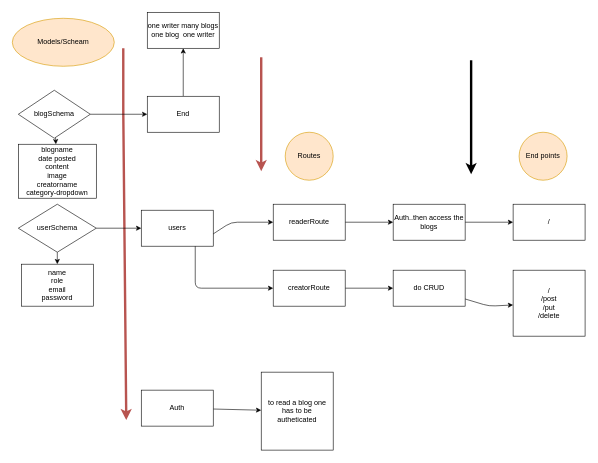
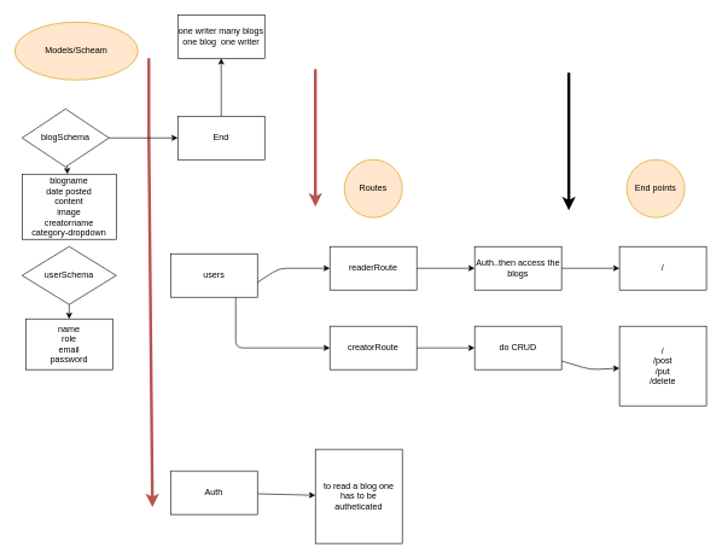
  <mxCell id="0" />
  <mxCell id="1" parent="0" />
  <mxCell id="2" value="" style="edgeStyle=none;html=1;" edge="1" parent="1" source="3" target="34"><mxGeometry relative="1" as="geometry" /></mxCell>
  <mxCell id="3" value="End" style="whiteSpace=wrap;html=1;" vertex="1" parent="1"><mxGeometry x="245" y="160" width="120" height="60" as="geometry" /></mxCell>
  <mxCell id="4" value="users" style="whiteSpace=wrap;html=1;" vertex="1" parent="1"><mxGeometry x="235" y="350" width="120" height="60" as="geometry" /></mxCell>
  <mxCell id="5" value="" style="edgeStyle=none;html=1;" edge="1" parent="1" source="6" target="16"><mxGeometry relative="1" as="geometry" /></mxCell>
  <mxCell id="6" value="creatorRoute" style="whiteSpace=wrap;html=1;" vertex="1" parent="1"><mxGeometry x="455" y="450" width="120" height="60" as="geometry" /></mxCell>
  <mxCell id="7" value="" style="edgeStyle=none;orthogonalLoop=1;jettySize=auto;html=1;entryX=0;entryY=0.5;entryDx=0;entryDy=0;" edge="1" target="9" parent="1"><mxGeometry width="80" relative="1" as="geometry"><mxPoint x="355" y="389.5" as="sourcePoint" /><mxPoint x="435" y="389.5" as="targetPoint" /><Array as="points"><mxPoint x="385" y="370" /></Array></mxGeometry></mxCell>
  <mxCell id="8" value="" style="edgeStyle=none;html=1;" edge="1" parent="1" source="9" target="14"><mxGeometry relative="1" as="geometry" /></mxCell>
  <mxCell id="9" value="readerRoute" style="whiteSpace=wrap;html=1;" vertex="1" parent="1"><mxGeometry x="455" y="340" width="120" height="60" as="geometry" /></mxCell>
  <mxCell id="10" value="" style="edgeStyle=none;orthogonalLoop=1;jettySize=auto;html=1;exitX=0.75;exitY=1;exitDx=0;exitDy=0;entryX=0;entryY=0.5;entryDx=0;entryDy=0;" edge="1" source="4" target="6" parent="1"><mxGeometry width="80" relative="1" as="geometry"><mxPoint x="335" y="479.5" as="sourcePoint" /><mxPoint x="415" y="479.5" as="targetPoint" /><Array as="points"><mxPoint x="325" y="480" /></Array></mxGeometry></mxCell>
  <mxCell id="11" value="" style="edgeStyle=none;html=1;" edge="1" parent="1" source="12" target="19"><mxGeometry relative="1" as="geometry" /></mxCell>
  <mxCell id="12" value="Auth" style="whiteSpace=wrap;html=1;" vertex="1" parent="1"><mxGeometry x="235" y="650" width="120" height="60" as="geometry" /></mxCell>
  <mxCell id="13" value="" style="edgeStyle=none;html=1;" edge="1" parent="1" source="14" target="18"><mxGeometry relative="1" as="geometry" /></mxCell>
  <mxCell id="14" value="Auth..then access the blogs" style="whiteSpace=wrap;html=1;" vertex="1" parent="1"><mxGeometry x="655" y="340" width="120" height="60" as="geometry" /></mxCell>
  <mxCell id="15" value="" style="edgeStyle=none;html=1;" edge="1" parent="1" source="16" target="17"><mxGeometry relative="1" as="geometry"><Array as="points"><mxPoint x="815" y="510" /></Array></mxGeometry></mxCell>
  <mxCell id="16" value="do CRUD" style="whiteSpace=wrap;html=1;" vertex="1" parent="1"><mxGeometry x="655" y="450" width="120" height="60" as="geometry" /></mxCell>
  <mxCell id="17" value="/&lt;div&gt;/post&lt;/div&gt;&lt;div&gt;/put&lt;/div&gt;&lt;div&gt;/delete&lt;/div&gt;" style="whiteSpace=wrap;html=1;" vertex="1" parent="1"><mxGeometry x="855" y="450" width="120" height="110" as="geometry" /></mxCell>
  <mxCell id="18" value="/" style="whiteSpace=wrap;html=1;" vertex="1" parent="1"><mxGeometry x="855" y="340" width="120" height="60" as="geometry" /></mxCell>
  <mxCell id="19" value="to read a blog one has to be autheticated" style="whiteSpace=wrap;html=1;" vertex="1" parent="1"><mxGeometry x="435" y="620" width="120" height="130" as="geometry" /></mxCell>
  <mxCell id="20" value="Routes" style="ellipse;whiteSpace=wrap;html=1;fillColor=#ffe6cc;strokeColor=#d79b00;" vertex="1" parent="1"><mxGeometry x="475" y="220" width="80" height="80" as="geometry" /></mxCell>
  <mxCell id="21" value="End points" style="ellipse;whiteSpace=wrap;html=1;fillColor=#ffe6cc;strokeColor=#d79b00;" vertex="1" parent="1"><mxGeometry x="865" y="220" width="80" height="80" as="geometry" /></mxCell>
  <mxCell id="22" value="" style="edgeStyle=none;orthogonalLoop=1;jettySize=auto;html=1;strokeWidth=4;" edge="1" parent="1"><mxGeometry width="80" relative="1" as="geometry"><mxPoint x="785" y="100" as="sourcePoint" /><mxPoint x="785" y="290" as="targetPoint" /><Array as="points" /></mxGeometry></mxCell>
  <mxCell id="23" value="" style="edgeStyle=none;orthogonalLoop=1;jettySize=auto;html=1;strokeWidth=4;fillColor=#f8cecc;strokeColor=#b85450;" edge="1" parent="1"><mxGeometry width="80" relative="1" as="geometry"><mxPoint x="435" y="95" as="sourcePoint" /><mxPoint x="435" y="285" as="targetPoint" /><Array as="points" /></mxGeometry></mxCell>
  <mxCell id="24" value="" style="edgeStyle=none;orthogonalLoop=1;jettySize=auto;html=1;strokeWidth=4;fillColor=#f8cecc;strokeColor=#b85450;" edge="1" parent="1"><mxGeometry width="80" relative="1" as="geometry"><mxPoint x="205" y="80" as="sourcePoint" /><mxPoint x="210" y="700" as="targetPoint" /><Array as="points"><mxPoint x="205" y="185" /></Array></mxGeometry></mxCell>
  <mxCell id="25" value="Models/Scheam" style="ellipse;whiteSpace=wrap;html=1;fillColor=#ffe6cc;strokeColor=#d79b00;" vertex="1" parent="1"><mxGeometry y="30" width="170" height="80" as="geometry" x="20" /></mxCell>
  <mxCell id="26" value="" style="edgeStyle=none;html=1;" edge="1" parent="1" source="27" target="29"><mxGeometry relative="1" as="geometry" /></mxCell>
  <mxCell id="27" value="blogSchema" style="rhombus;whiteSpace=wrap;html=1;" vertex="1" parent="1"><mxGeometry x="30" y="150" width="120" height="80" as="geometry" /></mxCell>
  <mxCell id="28" value="" style="edgeStyle=none;orthogonalLoop=1;jettySize=auto;html=1;entryX=0;entryY=0.5;entryDx=0;entryDy=0;exitX=1;exitY=0.5;exitDx=0;exitDy=0;" edge="1" parent="1" source="27" target="3"><mxGeometry width="80" relative="1" as="geometry"><mxPoint x="170" y="190" as="sourcePoint" /><mxPoint x="190" y="189.5" as="targetPoint" /><Array as="points" /></mxGeometry></mxCell>
  <mxCell id="29" value="blogname&lt;div&gt;date posted&lt;/div&gt;&lt;div&gt;content&lt;/div&gt;&lt;div&gt;image&lt;/div&gt;&lt;div&gt;creatorname&lt;/div&gt;&lt;div&gt;category-dropdown&lt;/div&gt;" style="whiteSpace=wrap;html=1;" vertex="1" parent="1"><mxGeometry x="30" y="240" width="130" height="90" as="geometry" /></mxCell>
  <mxCell id="30" value="" style="edgeStyle=none;html=1;" edge="1" parent="1" source="31" target="33"><mxGeometry relative="1" as="geometry" /></mxCell>
  <mxCell id="31" value="userSchema" style="rhombus;whiteSpace=wrap;html=1;" vertex="1" parent="1"><mxGeometry x="30" y="340" width="130" height="80" as="geometry" /></mxCell>
- <mxCell id="32" value="" style="edgeStyle=none;orthogonalLoop=1;jettySize=auto;html=1;exitX=1;exitY=0.5;exitDx=0;exitDy=0;entryX=0;entryY=0.5;entryDx=0;entryDy=0;" edge="1" parent="1" source="31" target="4"><mxGeometry width="80" relative="1" as="geometry"><mxPoint x="140" y="410" as="sourcePoint" /><mxPoint x="220" y="410" as="targetPoint" /><Array as="points" /></mxGeometry></mxCell>
  <mxCell id="33" value="name&lt;div&gt;&lt;div&gt;role&lt;/div&gt;&lt;div&gt;email&lt;/div&gt;&lt;/div&gt;&lt;div&gt;password&lt;/div&gt;" style="whiteSpace=wrap;html=1;" vertex="1" parent="1"><mxGeometry x="35" y="440" width="120" height="70" as="geometry" /></mxCell>
  <mxCell id="34" value="one writer many blogs&lt;div&gt;one blog&amp;nbsp; one writer&lt;/div&gt;" style="whiteSpace=wrap;html=1;" vertex="1" parent="1"><mxGeometry x="245" y="20" width="120" height="60" as="geometry" /></mxCell>
